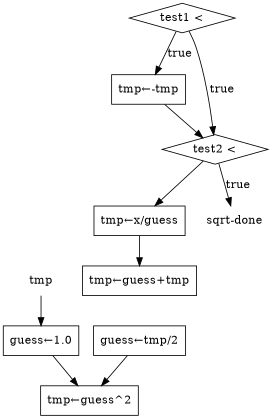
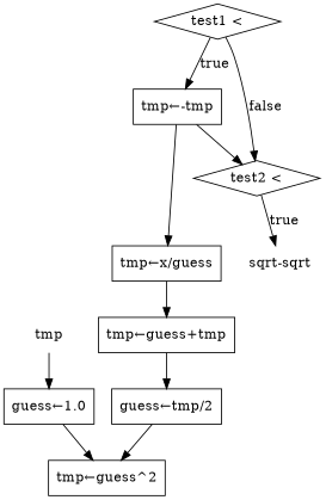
  digraph {
    node [shape=rect]
    n1 [label=tmp shape=plaintext]
    n2 [label="guess←1.0"]
    n3 [label="tmp←guess^2"]
-   n4 [label="sqrt-done" shape=plaintext]
+   n4 [label="sqrt-sqrt" shape=plaintext]
    n5 [label="test1 <" shape=diamond]
    n6 [label="tmp←-tmp"]
    n7 [label="test2 <" shape=diamond]
    n8 [label="tmp←x/guess"]
    n9 [label="tmp←guess+tmp"]
    n10 [label="guess←tmp/2"]
    n1 -> n2
    n2 -> n3
    n5 -> n6 [label=true]
-   n5 -> n7 [label=true]
+   n5 -> n7 [label=false]
    n6 -> n7
    n7 -> n4 [label=true]
-   n7 -> n8
+   n6 -> n8
    n8 -> n9
+   n9 -> n10
    n10 -> n3
  }
